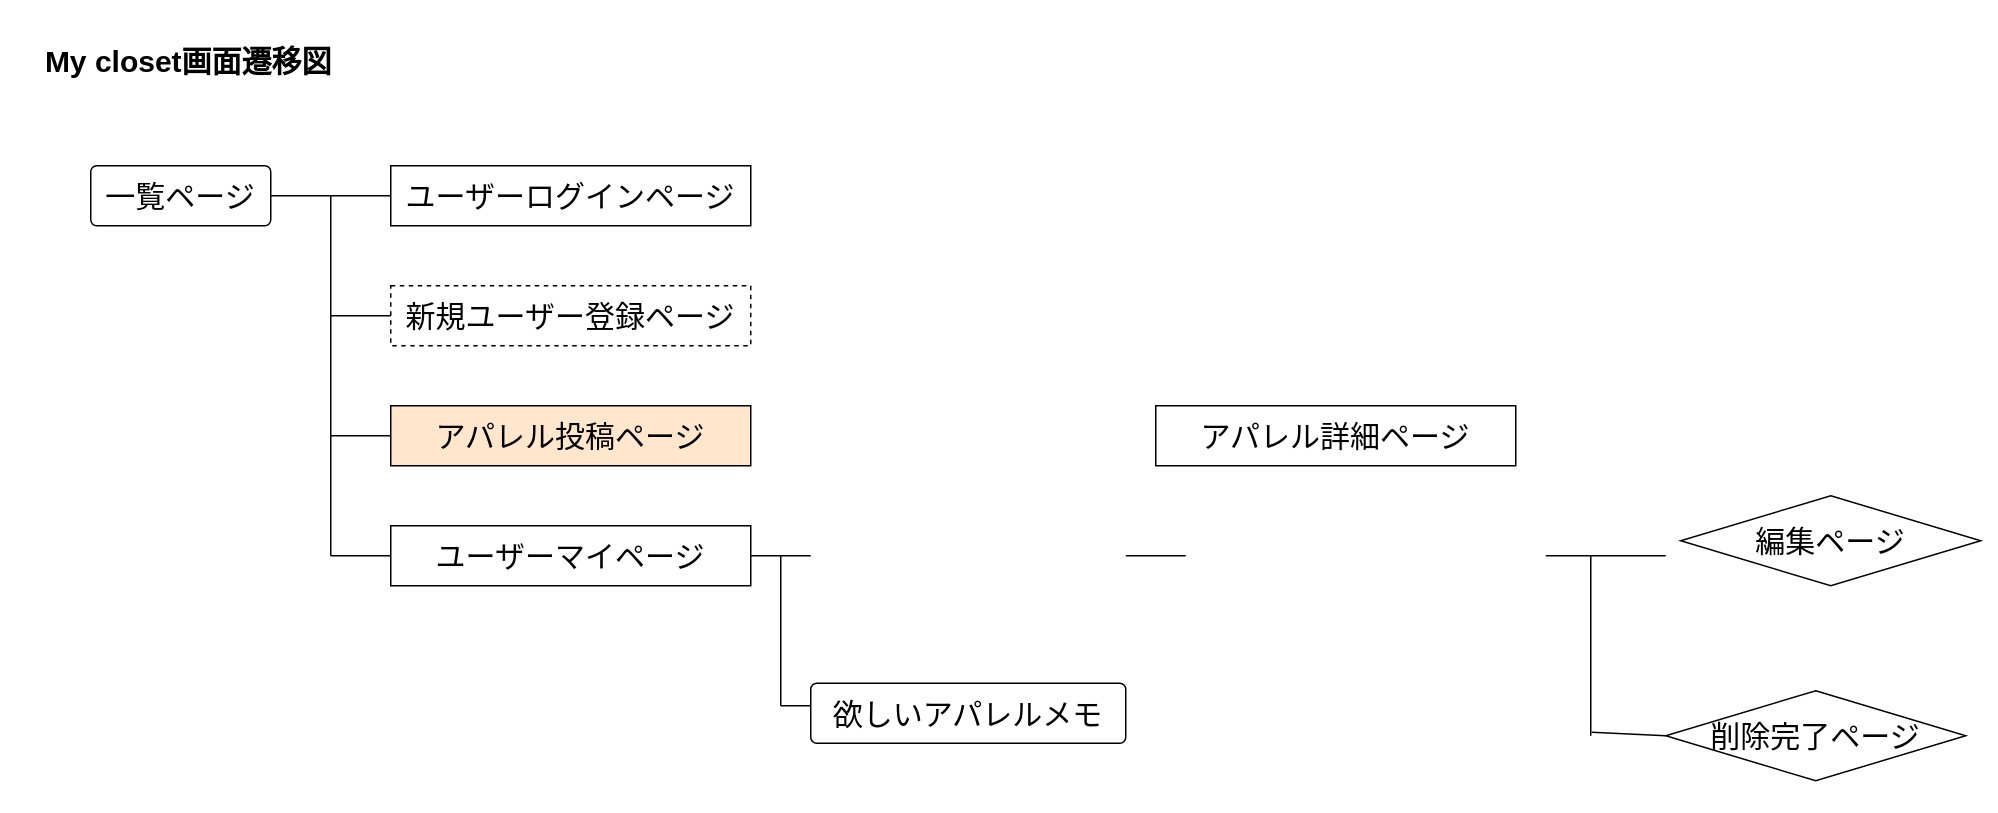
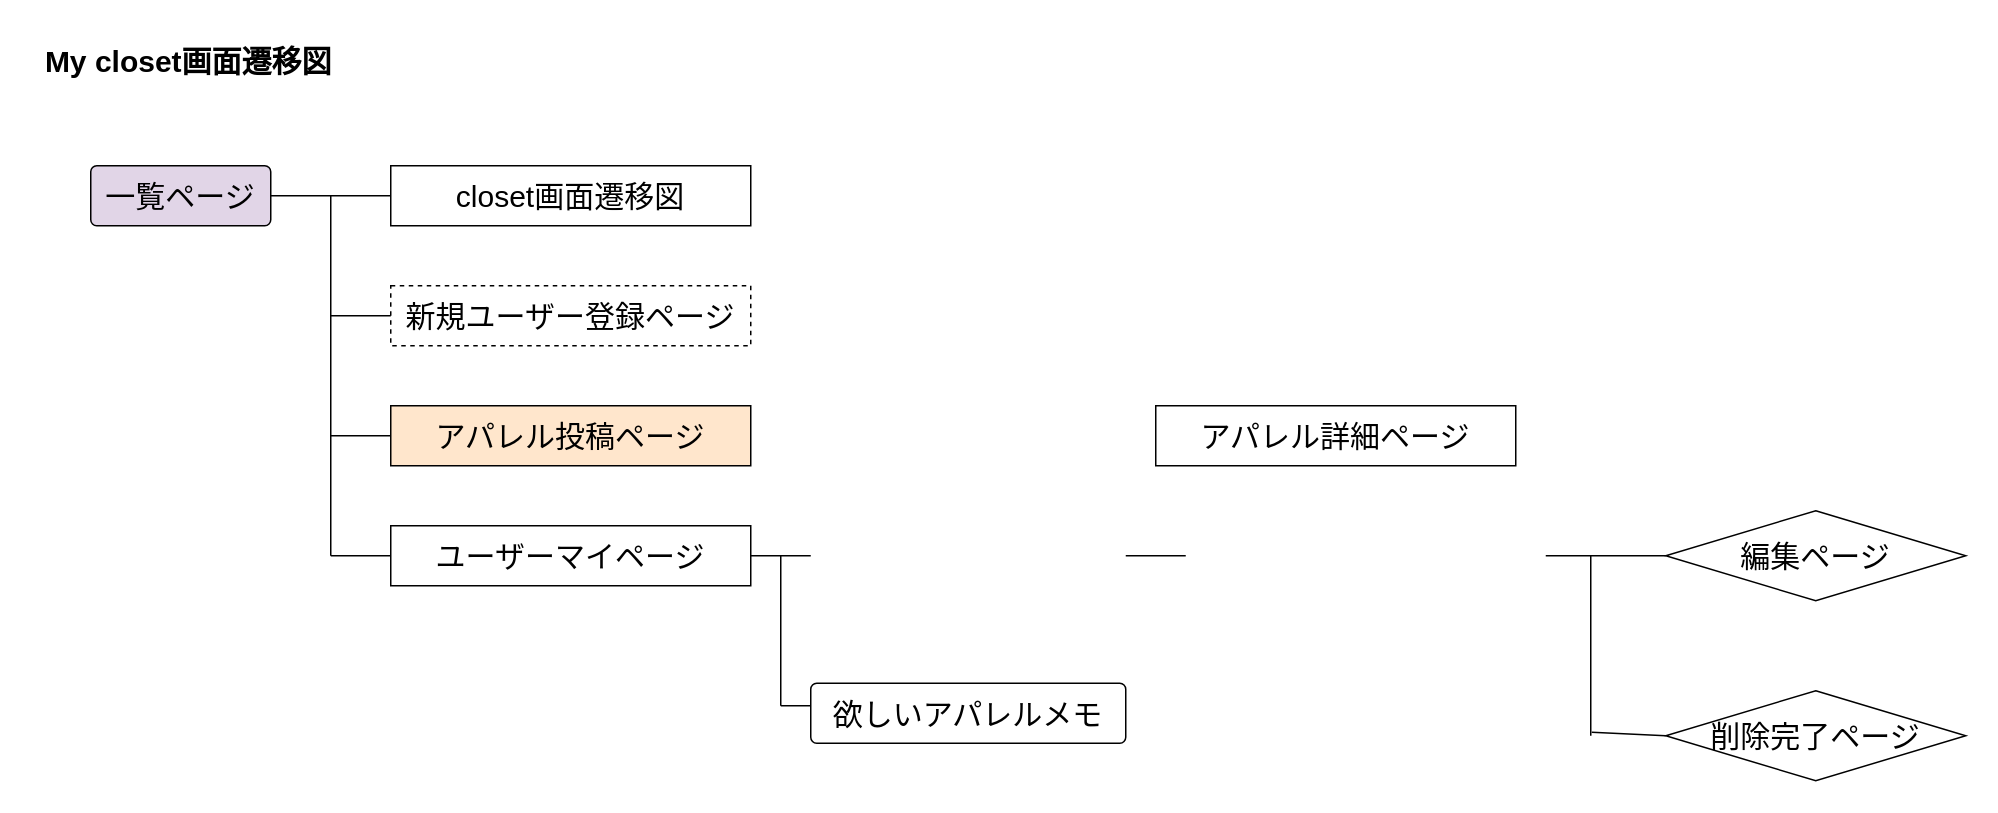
  <mxCell id="0" />
  <mxCell id="1" parent="0" />
  <mxCell id="2" value="My closet画面遷移図" style="text;html=1;align=center;verticalAlign=middle;resizable=0;points=[];autosize=1;strokeColor=none;fillColor=none;fontStyle=1;fontSize=20;" vertex="1" parent="1"><mxGeometry x="20" y="20" width="210" height="40" as="geometry" /></mxCell>
- <mxCell id="3" value="一覧ページ" style="rounded=1;arcSize=10;whiteSpace=wrap;html=1;align=center;fontSize=20;" vertex="1" parent="1"><mxGeometry x="60" y="110" width="120" height="40" as="geometry" /></mxCell>
- <mxCell id="4" value="ユーザーログインページ" style="whiteSpace=wrap;html=1;align=center;fontSize=20;" vertex="1" parent="1"><mxGeometry x="260" y="110" width="240" height="40" as="geometry" /></mxCell>
+ <mxCell id="3" value="一覧ページ" style="rounded=1;arcSize=10;whiteSpace=wrap;html=1;align=center;fontSize=20;fillColor=#e1d5e7;" vertex="1" parent="1"><mxGeometry x="60" y="110" width="120" height="40" as="geometry" /></mxCell>
+ <mxCell id="4" value="closet画面遷移図" style="whiteSpace=wrap;html=1;align=center;fontSize=20;" vertex="1" parent="1"><mxGeometry x="260" y="110" width="240" height="40" as="geometry" /></mxCell>
  <mxCell id="5" value="新規ユーザー登録ページ" style="whiteSpace=wrap;html=1;align=center;fontSize=20;dashed=1;" vertex="1" parent="1"><mxGeometry x="260" y="190" width="240" height="40" as="geometry" /></mxCell>
  <mxCell id="6" value="アパレル投稿ページ" style="whiteSpace=wrap;html=1;align=center;fontSize=20;fillColor=#ffe6cc;" vertex="1" parent="1"><mxGeometry x="260" y="270" width="240" height="40" as="geometry" /></mxCell>
  <mxCell id="7" value="ユーザーマイページ" style="whiteSpace=wrap;html=1;align=center;fontSize=20;" vertex="1" parent="1"><mxGeometry x="260" y="350" width="240" height="40" as="geometry" /></mxCell>
- <mxCell id="8" value="編集ページ" style="shape=rhombus;perimeter=rhombusPerimeter;whiteSpace=wrap;html=1;align=center;fontSize=20;" vertex="1" parent="1"><mxGeometry x="1120" y="330" width="200" height="60" as="geometry" /></mxCell>
+ <mxCell id="8" value="編集ページ" style="shape=rhombus;perimeter=rhombusPerimeter;whiteSpace=wrap;html=1;align=center;fontSize=20;" vertex="1" parent="1"><mxGeometry x="1110" y="340" width="200" height="60" as="geometry" /></mxCell>
  <mxCell id="9" value="削除完了ページ" style="shape=rhombus;perimeter=rhombusPerimeter;whiteSpace=wrap;html=1;align=center;fontSize=20;" vertex="1" parent="1"><mxGeometry x="1110" y="460" width="200" height="60" as="geometry" /></mxCell>
  <mxCell id="10" value="欲しいアパレルメモ" style="rounded=1;arcSize=10;whiteSpace=wrap;html=1;align=center;fontSize=20;" vertex="1" parent="1"><mxGeometry x="540" y="455" width="210" height="40" as="geometry" /></mxCell>
  <mxCell id="11" value="" style="endArrow=none;html=1;rounded=0;fontSize=20;exitX=0;exitY=0.5;exitDx=0;exitDy=0;" edge="1" parent="1" source="4"><mxGeometry relative="1" as="geometry"><mxPoint x="190" y="280" as="sourcePoint" /><mxPoint x="180" y="130" as="targetPoint" /><Array as="points"><mxPoint x="180" y="130" /></Array></mxGeometry></mxCell>
  <mxCell id="12" value="" style="endArrow=none;html=1;rounded=0;fontSize=20;" edge="1" parent="1"><mxGeometry relative="1" as="geometry"><mxPoint x="220" y="130" as="sourcePoint" /><mxPoint x="220" y="370" as="targetPoint" /><Array as="points" /></mxGeometry></mxCell>
  <mxCell id="13" value="" style="endArrow=none;html=1;rounded=0;fontSize=20;" edge="1" parent="1"><mxGeometry relative="1" as="geometry"><mxPoint x="220" y="370" as="sourcePoint" /><mxPoint x="260" y="370" as="targetPoint" /></mxGeometry></mxCell>
  <mxCell id="14" value="" style="endArrow=none;html=1;rounded=0;fontSize=20;entryX=0;entryY=0.5;entryDx=0;entryDy=0;" edge="1" parent="1" target="5"><mxGeometry relative="1" as="geometry"><mxPoint x="220" y="210" as="sourcePoint" /><mxPoint x="260" y="220" as="targetPoint" /></mxGeometry></mxCell>
  <mxCell id="15" value="" style="endArrow=none;html=1;rounded=0;fontSize=20;entryX=0;entryY=0.5;entryDx=0;entryDy=0;" edge="1" parent="1" target="6"><mxGeometry relative="1" as="geometry"><mxPoint x="220" y="290" as="sourcePoint" /><mxPoint x="360" y="280" as="targetPoint" /></mxGeometry></mxCell>
  <mxCell id="16" value="" style="line;strokeWidth=1;rotatable=0;dashed=0;labelPosition=right;align=left;verticalAlign=middle;spacingTop=0;spacingLeft=6;points=[];portConstraint=eastwest;fontSize=20;" vertex="1" parent="1"><mxGeometry x="1030" y="330" width="80" height="80" as="geometry" /></mxCell>
  <mxCell id="17" value="アパレル詳細ページ" style="whiteSpace=wrap;html=1;align=center;fontSize=20;" vertex="1" parent="1"><mxGeometry x="770" y="270" width="240" height="40" as="geometry" /></mxCell>
  <mxCell id="18" value="" style="line;strokeWidth=1;rotatable=0;dashed=0;labelPosition=right;align=left;verticalAlign=middle;spacingTop=0;spacingLeft=6;points=[];portConstraint=eastwest;fontSize=20;direction=south;" vertex="1" parent="1"><mxGeometry x="515" y="370" width="10" height="100" as="geometry" /></mxCell>
  <mxCell id="19" value="" style="line;strokeWidth=1;rotatable=0;dashed=0;labelPosition=right;align=left;verticalAlign=middle;spacingTop=0;spacingLeft=6;points=[];portConstraint=eastwest;fontSize=20;" vertex="1" parent="1"><mxGeometry x="750" y="365" width="40" height="10" as="geometry" /></mxCell>
  <mxCell id="20" value="" style="line;strokeWidth=1;rotatable=0;dashed=0;labelPosition=right;align=left;verticalAlign=middle;spacingTop=0;spacingLeft=6;points=[];portConstraint=eastwest;fontSize=20;" vertex="1" parent="1"><mxGeometry x="500" y="365" width="40" height="10" as="geometry" /></mxCell>
  <mxCell id="21" value="" style="endArrow=none;html=1;rounded=0;fontSize=20;" edge="1" parent="1"><mxGeometry relative="1" as="geometry"><mxPoint x="520" y="470" as="sourcePoint" /><mxPoint x="540" y="470" as="targetPoint" /></mxGeometry></mxCell>
  <mxCell id="22" value="" style="endArrow=none;html=1;rounded=0;fontSize=20;exitX=0.981;exitY=0.933;exitDx=0;exitDy=0;exitPerimeter=0;" edge="1" parent="1"><mxGeometry relative="1" as="geometry"><mxPoint x="1060.67" y="487.72" as="sourcePoint" /><mxPoint x="1110" y="490" as="targetPoint" /></mxGeometry></mxCell>
  <mxCell id="23" value="" style="endArrow=none;html=1;rounded=0;fontSize=20;" edge="1" parent="1"><mxGeometry relative="1" as="geometry"><mxPoint x="1060" y="490" as="sourcePoint" /><mxPoint x="1060" y="369.997" as="targetPoint" /></mxGeometry></mxCell>
